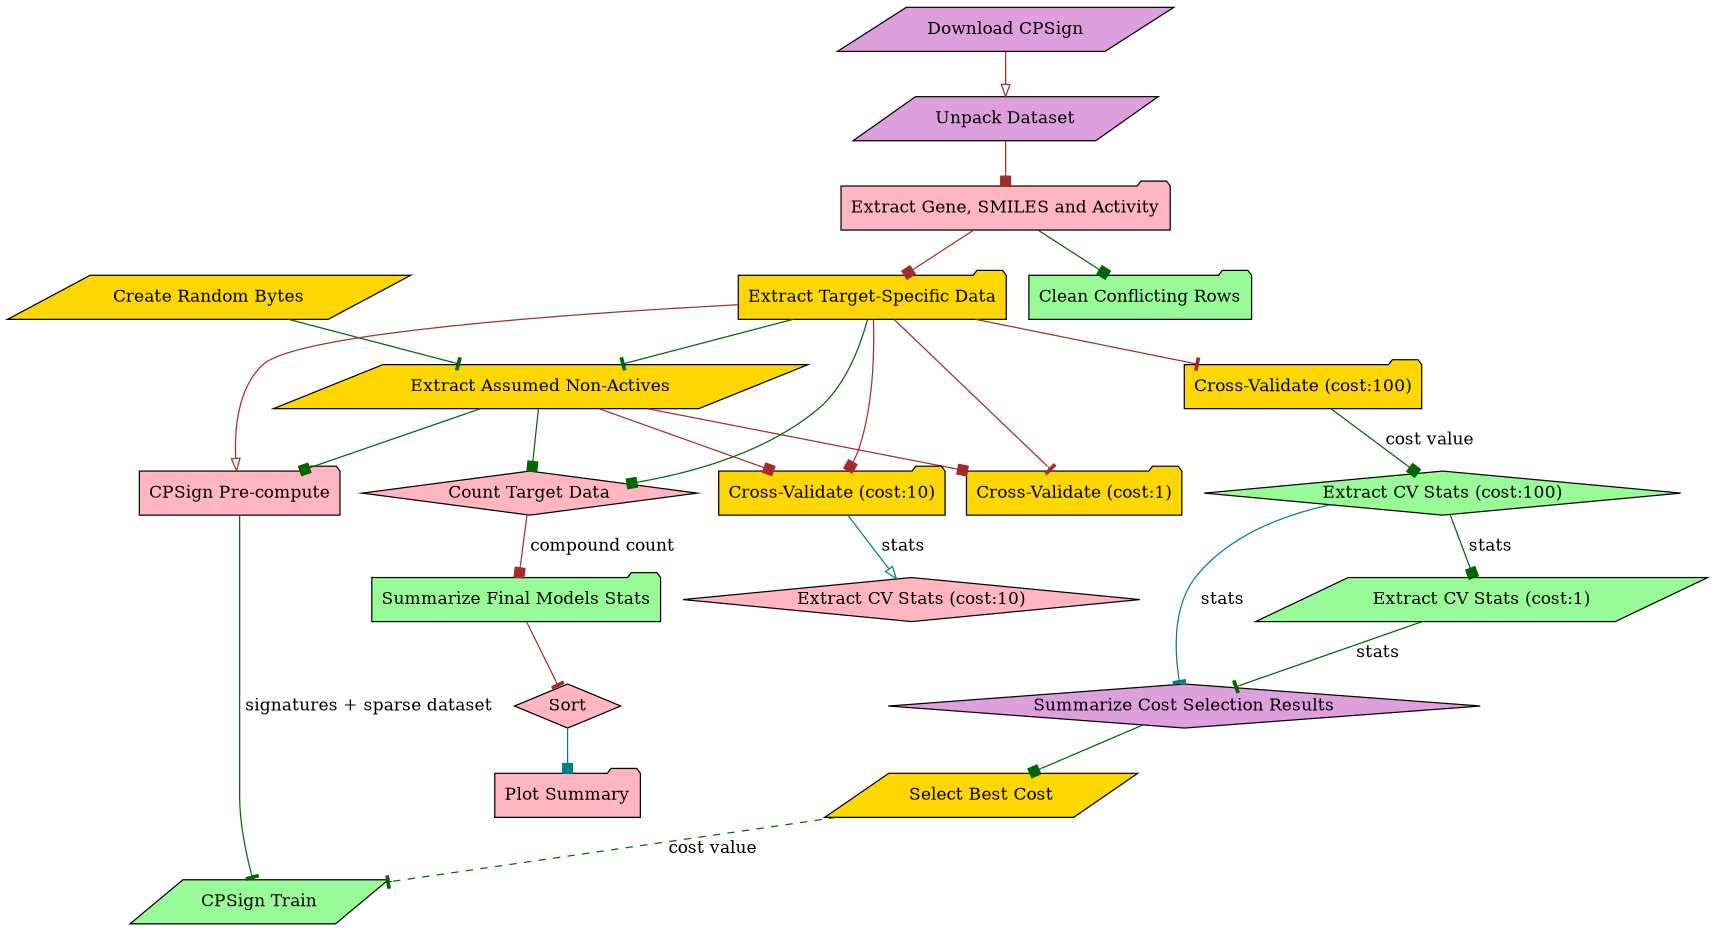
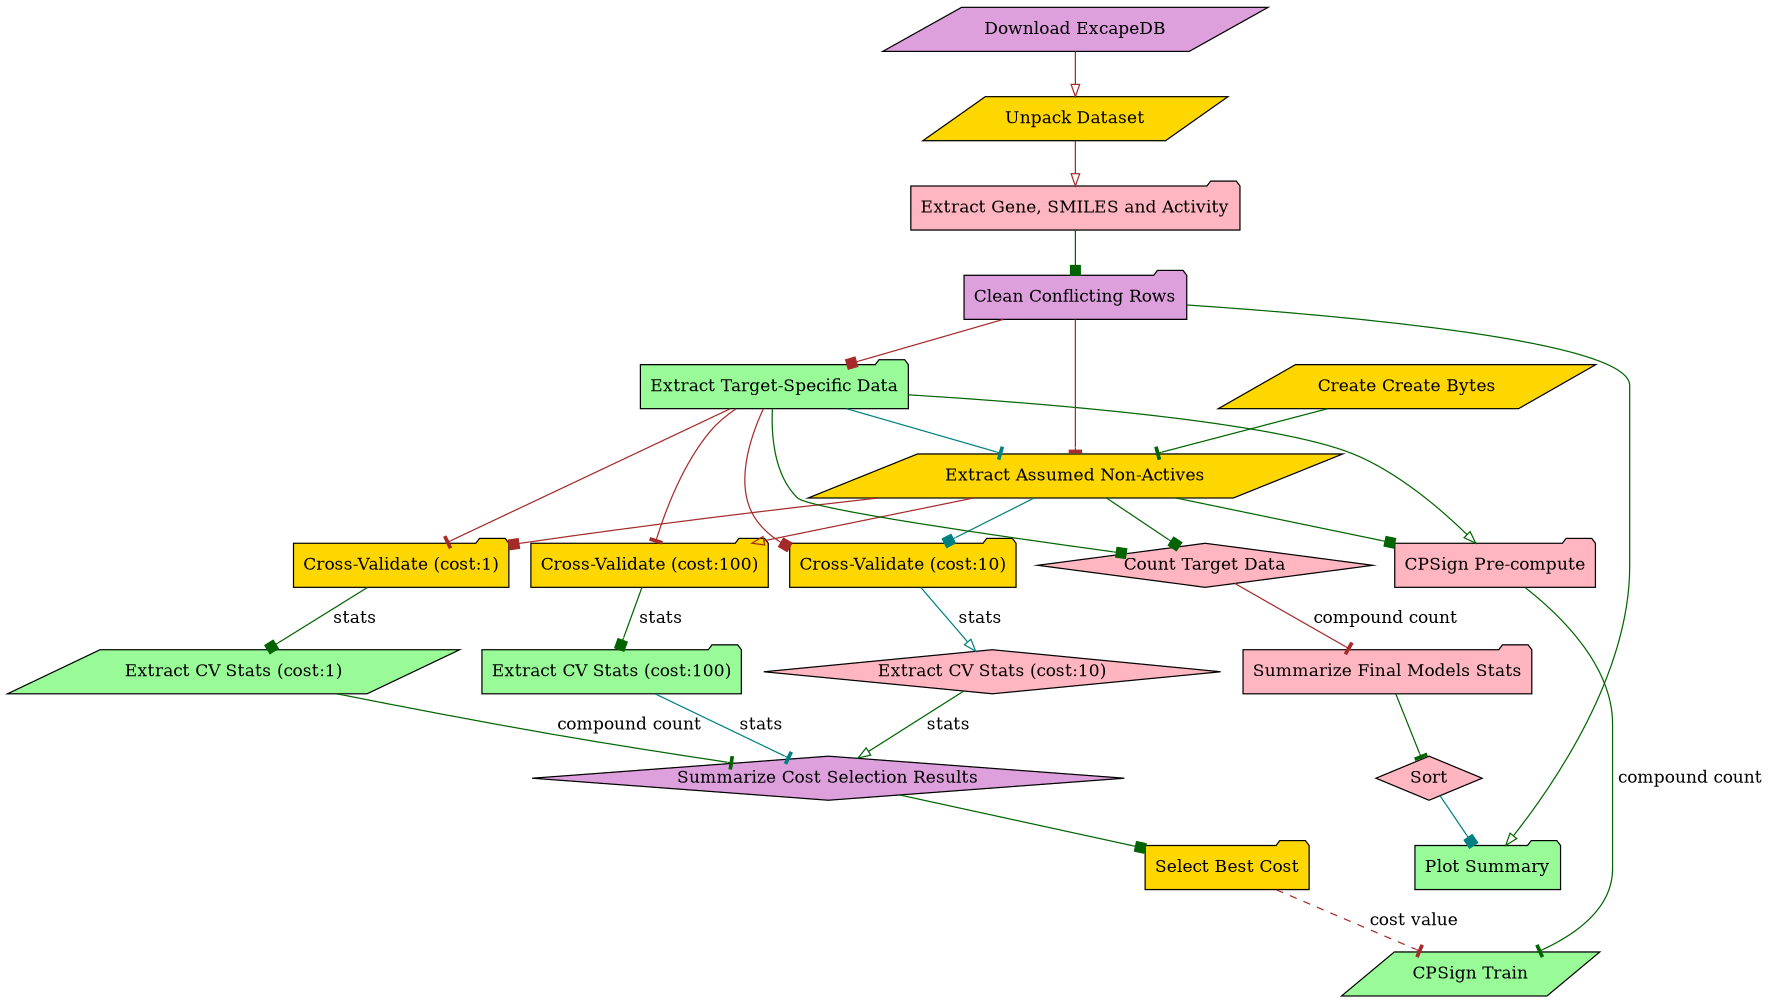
  digraph {
    node [fillcolor=gold shape=folder style=filled]
    edge [arrowhead=box color=darkgreen]
    "Extract Assumed Non-Actives" [shape=parallelogram]
    "CPSign Pre-compute" [fillcolor=lightpink]
    "Cross-Validate (cost:1)"
    "Cross-Validate (cost:10)"
    "Cross-Validate (cost:100)"
    "Count Target Data" [fillcolor=lightpink shape=diamond]
    "CPSign Train" [fillcolor=palegreen shape=parallelogram]
    "Extract CV Stats (cost:1)" [fillcolor=palegreen shape=parallelogram]
    "Extract CV Stats (cost:10)" [fillcolor=lightpink shape=diamond]
-   "Extract CV Stats (cost:100)" [fillcolor=palegreen shape=diamond]
-   "Summarize Final Models Stats" [fillcolor=palegreen]
+   "Extract CV Stats (cost:100)" [fillcolor=palegreen]
+   "Summarize Final Models Stats" [fillcolor=lightpink]
    "Summarize Cost Selection Results" [fillcolor=plum shape=diamond]
-   "Select Best Cost" [shape=parallelogram]
-   "Create Random Bytes" [shape=parallelogram]
+   "Select Best Cost"
+   "Create Random Bytes" [shape=parallelogram label="Create Create Bytes"]
    Sort [fillcolor=lightpink shape=diamond]
-   "Plot Summary" [fillcolor=lightpink]
-   "Extract Target-Specific Data"
-   "Unpack Dataset" [fillcolor=plum shape=parallelogram]
+   "Plot Summary" [fillcolor=palegreen]
+   "Extract Target-Specific Data" [fillcolor=palegreen]
+   "Unpack Dataset" [shape=parallelogram]
    "Extract Gene, SMILES and Activity" [fillcolor=lightpink]
-   "Clean Conflicting Rows" [fillcolor=palegreen]
-   "Download ExcapeDB" [fillcolor=plum shape=parallelogram label="Download CPSign"]
+   "Clean Conflicting Rows" [fillcolor=plum]
+   "Download ExcapeDB" [fillcolor=plum shape=parallelogram]
    "Extract Assumed Non-Actives" -> "CPSign Pre-compute"
    "Extract Assumed Non-Actives" -> "Cross-Validate (cost:1)" [color=brown]
-   "Extract Assumed Non-Actives" -> "Cross-Validate (cost:10)" [color=brown]
+   "Extract Assumed Non-Actives" -> "Cross-Validate (cost:10)" [color=teal]
+   "Extract Assumed Non-Actives" -> "Cross-Validate (cost:100)" [arrowhead=onormal color=brown]
    "Extract Assumed Non-Actives" -> "Count Target Data"
-   "CPSign Pre-compute" -> "CPSign Train" [arrowhead=tee label=" signatures + sparse dataset"]
-   "Extract CV Stats (cost:100)" -> "Extract CV Stats (cost:1)" [label=" stats"]
+   "CPSign Pre-compute" -> "CPSign Train" [arrowhead=tee label=" compound count"]
+   "Cross-Validate (cost:1)" -> "Extract CV Stats (cost:1)" [label=" stats"]
    "Cross-Validate (cost:10)" -> "Extract CV Stats (cost:10)" [arrowhead=onormal color=teal label=" stats"]
-   "Cross-Validate (cost:100)" -> "Extract CV Stats (cost:100)" [label=" cost value"]
-   "Count Target Data" -> "Summarize Final Models Stats" [color=brown label=" compound count"]
-   "Extract CV Stats (cost:1)" -> "Summarize Cost Selection Results" [arrowhead=tee label=" stats"]
+   "Cross-Validate (cost:100)" -> "Extract CV Stats (cost:100)" [label=" stats"]
+   "Count Target Data" -> "Summarize Final Models Stats" [arrowhead=tee color=brown label=" compound count"]
+   "Extract CV Stats (cost:1)" -> "Summarize Cost Selection Results" [arrowhead=tee label=" compound count"]
+   "Extract CV Stats (cost:10)" -> "Summarize Cost Selection Results" [arrowhead=onormal label=" stats"]
    "Extract CV Stats (cost:100)" -> "Summarize Cost Selection Results" [arrowhead=tee color=teal label=" stats"]
-   "Summarize Final Models Stats" -> Sort [arrowhead=tee color=brown]
+   "Summarize Final Models Stats" -> Sort [arrowhead=tee]
    "Summarize Cost Selection Results" -> "Select Best Cost"
-   "Select Best Cost" -> "CPSign Train" [arrowhead=tee label=" cost value" style=dashed]
+   "Select Best Cost" -> "CPSign Train" [arrowhead=tee color=brown label=" cost value" style=dashed]
    "Create Random Bytes" -> "Extract Assumed Non-Actives" [arrowhead=tee]
    Sort -> "Plot Summary" [color=teal]
-   "Extract Target-Specific Data" -> "Extract Assumed Non-Actives" [arrowhead=tee]
-   "Extract Target-Specific Data" -> "CPSign Pre-compute" [arrowhead=onormal color=brown]
+   "Extract Target-Specific Data" -> "Extract Assumed Non-Actives" [arrowhead=tee color=teal]
+   "Extract Target-Specific Data" -> "CPSign Pre-compute" [arrowhead=onormal]
    "Extract Target-Specific Data" -> "Cross-Validate (cost:1)" [arrowhead=tee color=brown]
    "Extract Target-Specific Data" -> "Cross-Validate (cost:10)" [color=brown]
    "Extract Target-Specific Data" -> "Cross-Validate (cost:100)" [arrowhead=tee color=brown]
    "Extract Target-Specific Data" -> "Count Target Data"
-   "Unpack Dataset" -> "Extract Gene, SMILES and Activity" [color=brown]
+   "Unpack Dataset" -> "Extract Gene, SMILES and Activity" [arrowhead=onormal color=brown]
    "Extract Gene, SMILES and Activity" -> "Clean Conflicting Rows"
-   "Extract Gene, SMILES and Activity" -> "Extract Target-Specific Data" [color=brown]
+   "Clean Conflicting Rows" -> "Extract Assumed Non-Actives" [arrowhead=tee color=brown]
+   "Clean Conflicting Rows" -> "Plot Summary" [arrowhead=onormal]
+   "Clean Conflicting Rows" -> "Extract Target-Specific Data" [color=brown]
    "Download ExcapeDB" -> "Unpack Dataset" [arrowhead=onormal color=brown]
  }
